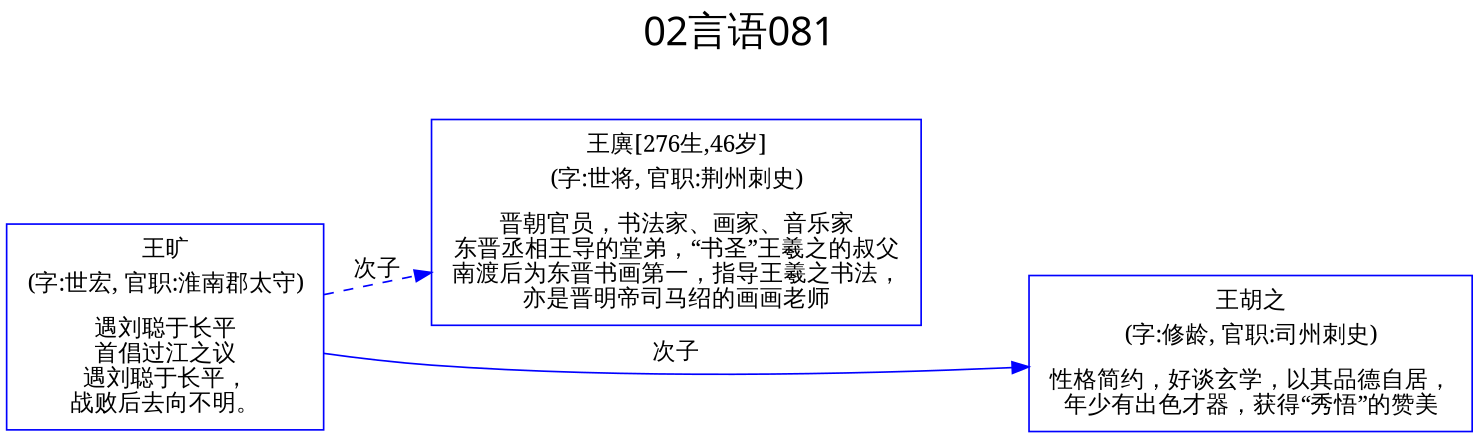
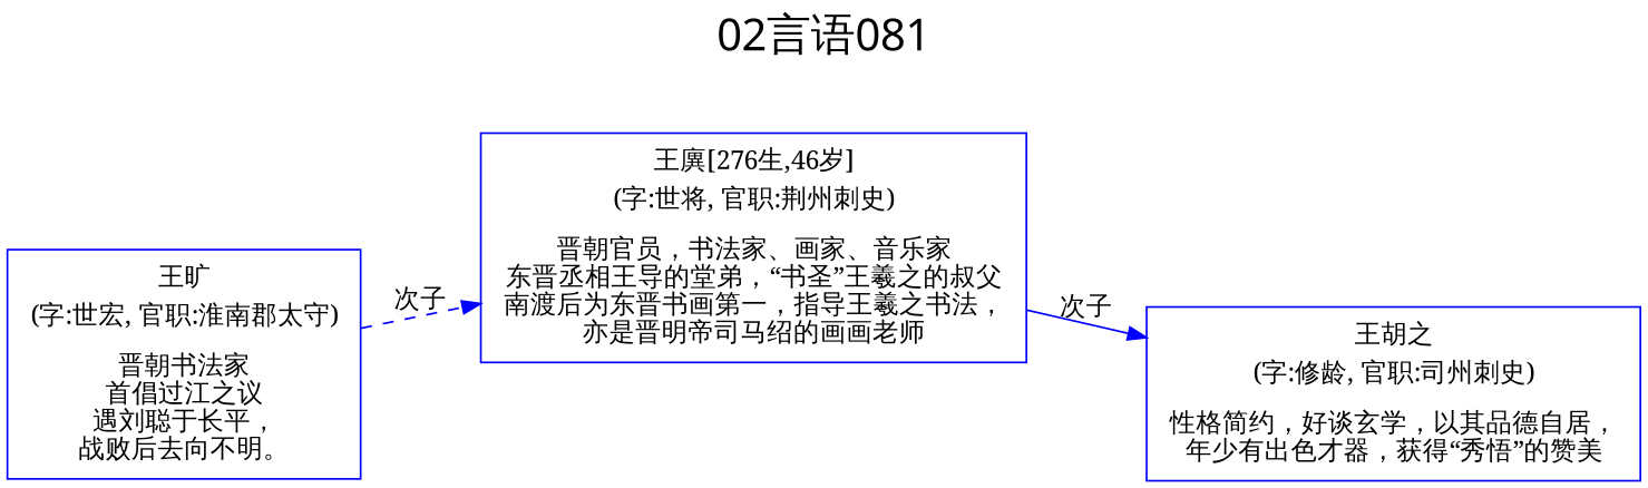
  digraph {
    color=lightgrey
    fontname=SimHei
    fontsize=24
    label="02言语081"
    labelloc=t
    rankdir=LR
    ranksep=0.5
    style=filled
    node [color=blue fontname=SimSun shape=box]
    edge [color=blue fontname=SimSun]
    n1 [label=<<table border="0" cellborder="0"><tr><td>王廙[276生,46岁]</td></tr><tr><td>(字:世将, 官职:荆州刺史)</td></tr><tr><td></td></tr><tr><td>晋朝官员，书法家、画家、音乐家<br/>东晋丞相王导的堂弟，“书圣”王羲之的叔父<br/>南渡后为东晋书画第一，指导王羲之书法，<br/>亦是晋明帝司马绍的画画老师<br/></td></tr></table>>]
    n2 [label=<<table border="0" cellborder="0"><tr><td>王胡之</td></tr><tr><td>(字:修龄, 官职:司州刺史)</td></tr><tr><td></td></tr><tr><td>性格简约，好谈玄学，以其品德自居，<br/>年少有出色才器，获得“秀悟”的赞美<br/></td></tr></table>>]
-   n3 [label=<<table border="0" cellborder="0"><tr><td>王旷</td></tr><tr><td>(字:世宏, 官职:淮南郡太守)</td></tr><tr><td></td></tr><tr><td>遇刘聪于长平<br/>首倡过江之议<br/>遇刘聪于长平，<br/>战败后去向不明。<br/></td></tr></table>>]
-   n3 -> n2 [label="次子" style=solid]
+   n3 [label=<<table border="0" cellborder="0"><tr><td>王旷</td></tr><tr><td>(字:世宏, 官职:淮南郡太守)</td></tr><tr><td></td></tr><tr><td>晋朝书法家<br/>首倡过江之议<br/>遇刘聪于长平，<br/>战败后去向不明。<br/></td></tr></table>>]
+   n1 -> n2 [label="次子" style=solid]
    n3 -> n1 [label="次子" style=dashed]
  }
